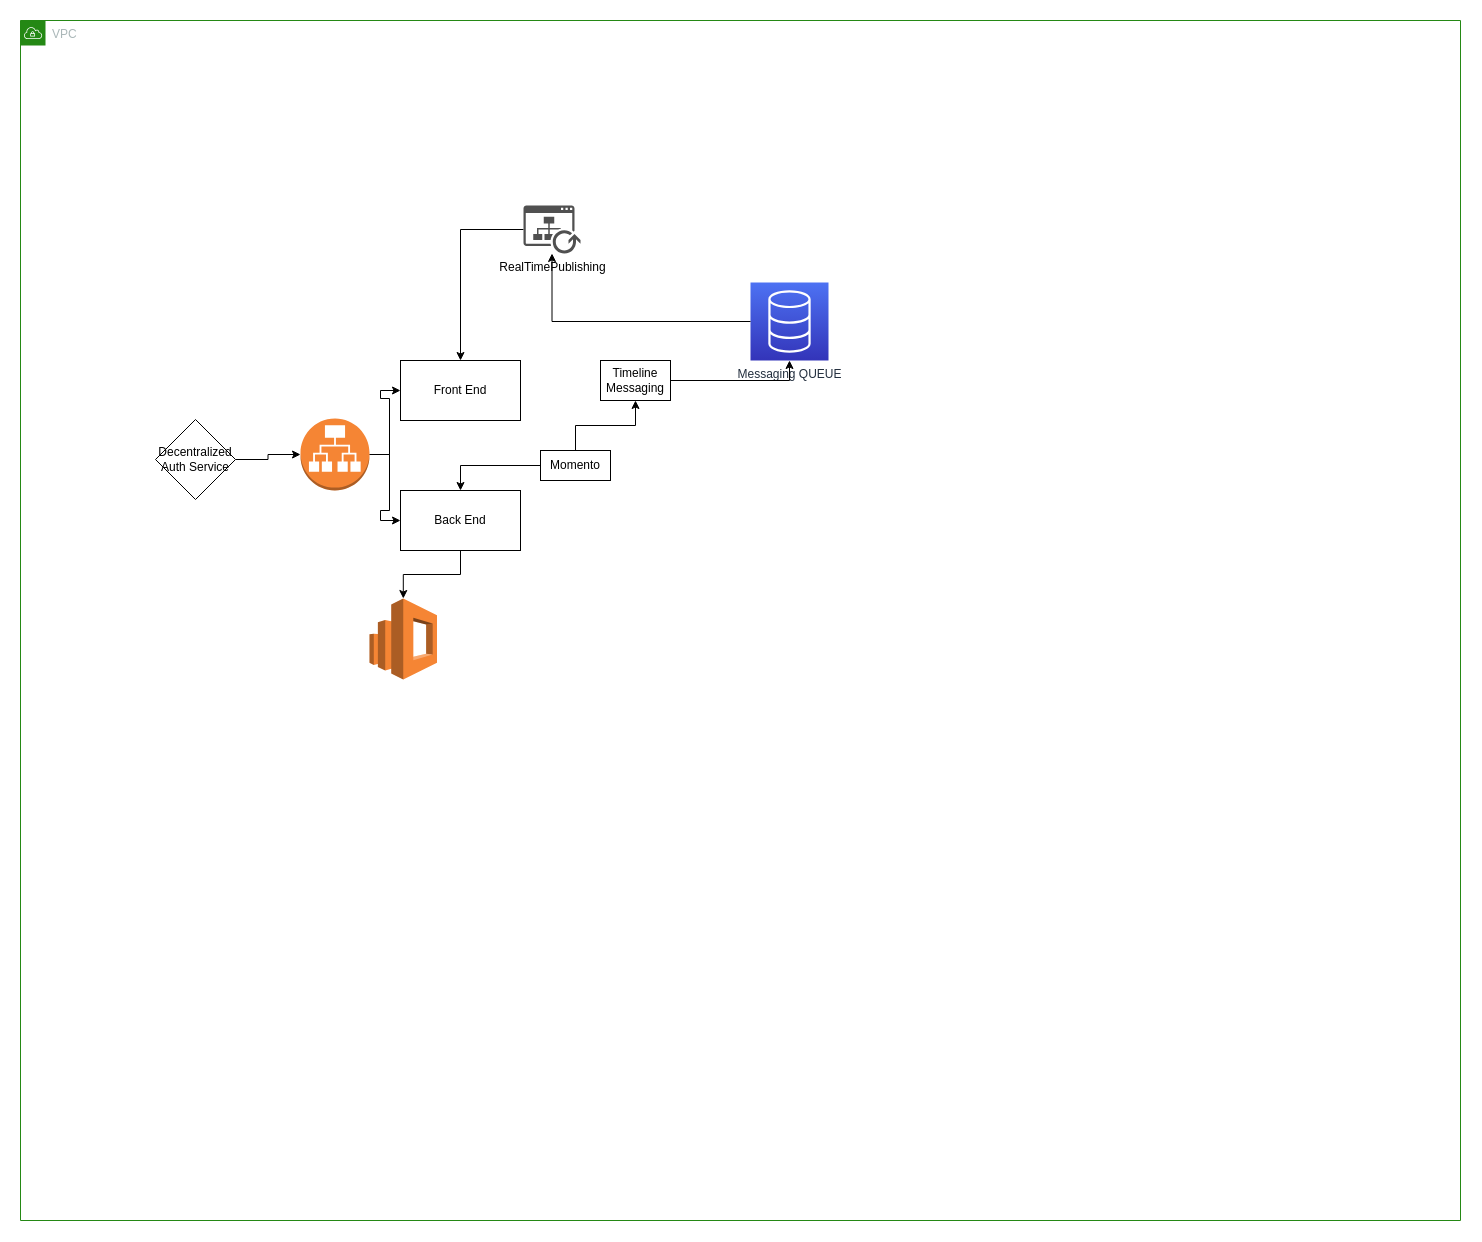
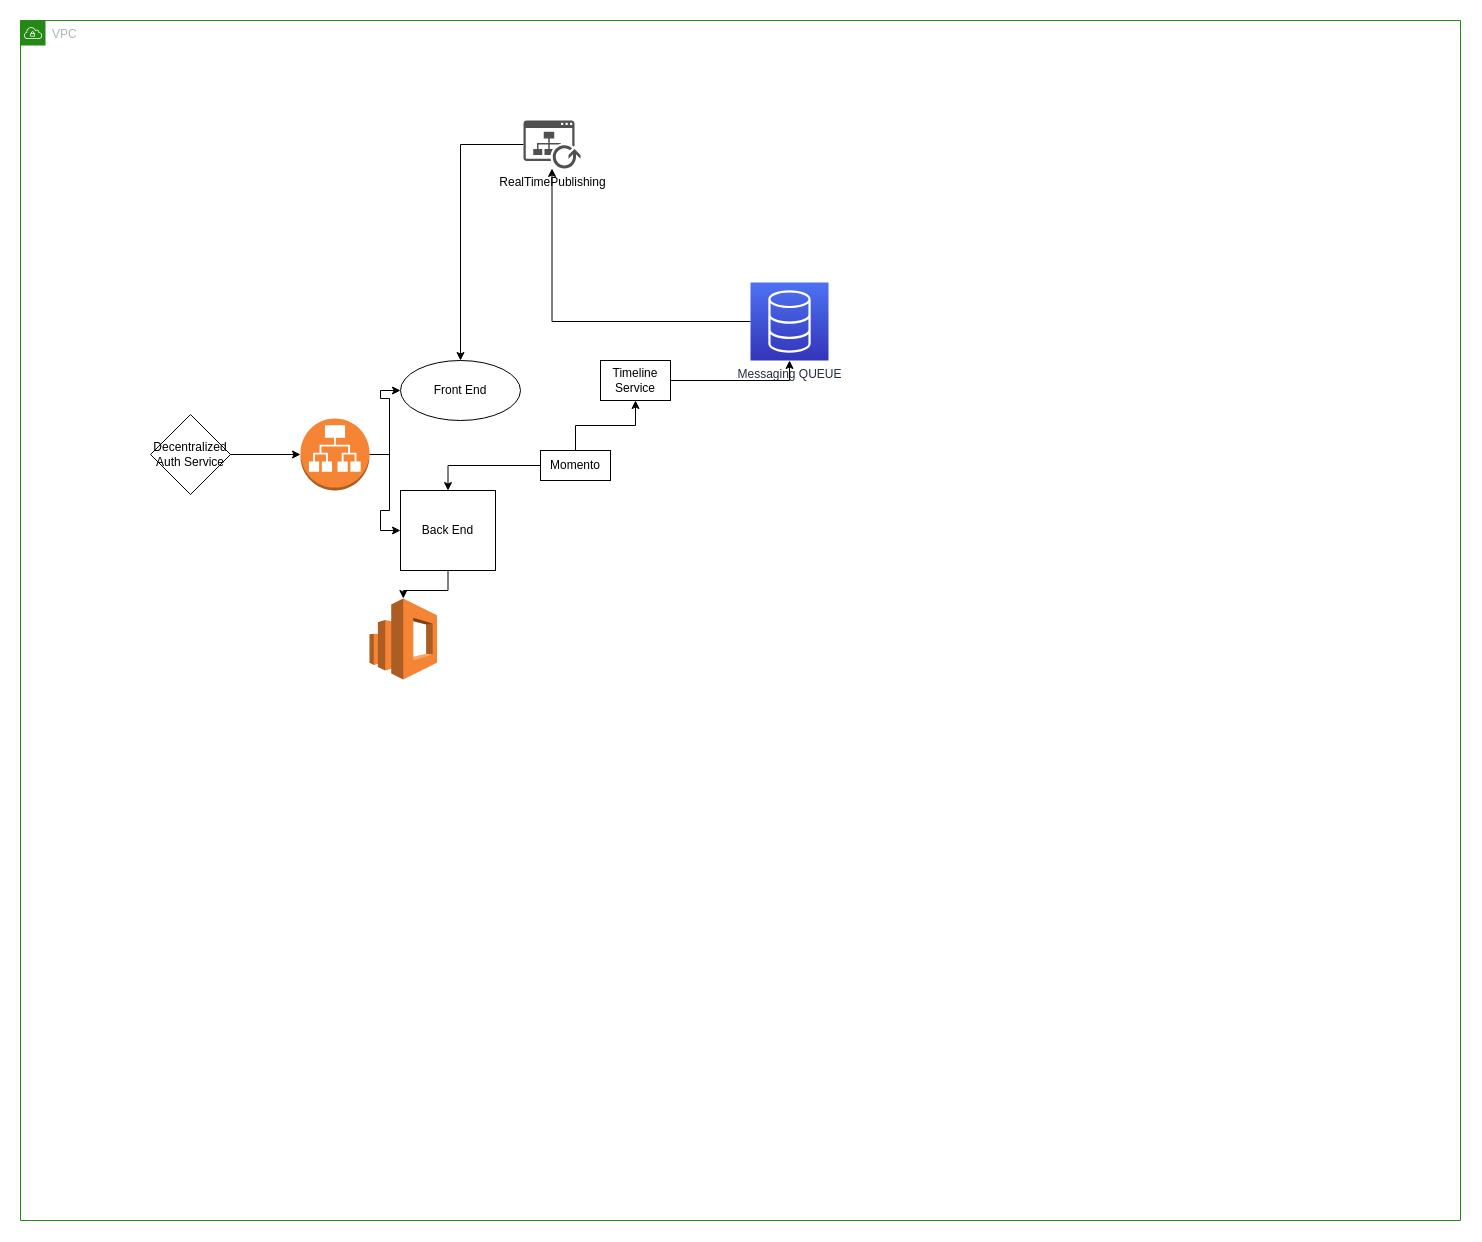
  <mxCell id="0" />
  <mxCell id="1" parent="0" />
  <mxCell id="2" value="VPC" style="points=[[0,0],[0.25,0],[0.5,0],[0.75,0],[1,0],[1,0.25],[1,0.5],[1,0.75],[1,1],[0.75,1],[0.5,1],[0.25,1],[0,1],[0,0.75],[0,0.5],[0,0.25]];outlineConnect=0;gradientColor=none;html=1;whiteSpace=wrap;fontSize=12;fontStyle=0;container=1;pointerEvents=0;collapsible=0;recursiveResize=0;shape=mxgraph.aws4.group;grIcon=mxgraph.aws4.group_vpc;strokeColor=#248814;fillColor=none;verticalAlign=top;align=left;spacingLeft=30;fontColor=#AAB7B8;dashed=0;" vertex="1" parent="1"><mxGeometry y="20" width="1440" height="1200" as="geometry" x="20" /></mxCell>
- <mxCell id="3" value="Front End" style="whiteSpace=wrap;html=1;" parent="2" vertex="1"><mxGeometry x="380" y="340" width="120" height="60" as="geometry" /></mxCell>
- <mxCell id="4" value="Back End" style="whiteSpace=wrap;html=1;" parent="2" vertex="1"><mxGeometry x="380" y="470" width="120" height="60" as="geometry" /></mxCell>
+ <mxCell id="3" value="Front End" style="ellipse;whiteSpace=wrap;html=1;" parent="2" vertex="1"><mxGeometry x="380" y="340" width="120" height="60" as="geometry" /></mxCell>
+ <mxCell id="4" value="Back End" style="whiteSpace=wrap;html=1;" parent="2" vertex="1"><mxGeometry x="380" y="470" width="95" height="80" as="geometry" /></mxCell>
  <mxCell id="5" style="edgeStyle=orthogonalEdgeStyle;rounded=0;orthogonalLoop=1;jettySize=auto;html=1;entryX=0;entryY=0.5;entryDx=0;entryDy=0;" edge="1" parent="2" source="7" target="3"><mxGeometry relative="1" as="geometry" /></mxCell>
  <mxCell id="6" style="edgeStyle=orthogonalEdgeStyle;rounded=0;orthogonalLoop=1;jettySize=auto;html=1;" edge="1" parent="2" source="7" target="4"><mxGeometry relative="1" as="geometry" /></mxCell>
  <mxCell id="7" value="" style="outlineConnect=0;dashed=0;verticalLabelPosition=bottom;verticalAlign=top;align=center;html=1;shape=mxgraph.aws3.application_load_balancer;fillColor=#F58534;gradientColor=none;" vertex="1" parent="2"><mxGeometry x="280" y="398" width="69" height="72" as="geometry" /></mxCell>
  <mxCell id="8" value="Messaging QUEUE" style="sketch=0;points=[[0,0,0],[0.25,0,0],[0.5,0,0],[0.75,0,0],[1,0,0],[0,1,0],[0.25,1,0],[0.5,1,0],[0.75,1,0],[1,1,0],[0,0.25,0],[0,0.5,0],[0,0.75,0],[1,0.25,0],[1,0.5,0],[1,0.75,0]];outlineConnect=0;fontColor=#232F3E;gradientColor=#4D72F3;gradientDirection=north;fillColor=#3334B9;strokeColor=#ffffff;dashed=0;verticalLabelPosition=bottom;verticalAlign=top;align=center;html=1;fontSize=12;fontStyle=0;aspect=fixed;shape=mxgraph.aws4.resourceIcon;resIcon=mxgraph.aws4.database;" vertex="1" parent="2"><mxGeometry x="730" y="262" width="78" height="78" as="geometry" /></mxCell>
  <mxCell id="9" style="edgeStyle=orthogonalEdgeStyle;rounded=0;orthogonalLoop=1;jettySize=auto;html=1;" edge="1" parent="2" source="10" target="3"><mxGeometry relative="1" as="geometry" /></mxCell>
- <mxCell id="10" value="RealTimePublishing" style="sketch=0;pointerEvents=1;shadow=0;dashed=0;html=1;strokeColor=none;fillColor=#505050;labelPosition=center;verticalLabelPosition=bottom;verticalAlign=top;outlineConnect=0;align=center;shape=mxgraph.office.sites.publish;" vertex="1" parent="2"><mxGeometry x="503" y="185" width="57" height="48" as="geometry" /></mxCell>
+ <mxCell id="10" value="RealTimePublishing" style="sketch=0;pointerEvents=1;shadow=0;dashed=0;html=1;strokeColor=none;fillColor=#505050;labelPosition=center;verticalLabelPosition=bottom;verticalAlign=top;outlineConnect=0;align=center;shape=mxgraph.office.sites.publish;" vertex="1" parent="2"><mxGeometry x="503" y="100" width="57" height="48" as="geometry" /></mxCell>
  <mxCell id="11" style="edgeStyle=orthogonalEdgeStyle;rounded=0;orthogonalLoop=1;jettySize=auto;html=1;" edge="1" parent="2" source="8" target="10"><mxGeometry relative="1" as="geometry" /></mxCell>
  <mxCell id="12" value="" style="outlineConnect=0;dashed=0;verticalLabelPosition=bottom;verticalAlign=top;align=center;html=1;shape=mxgraph.aws3.elasticsearch_service;fillColor=#F58534;gradientColor=none;" vertex="1" parent="2"><mxGeometry x="349" y="578" width="67.5" height="81" as="geometry" /></mxCell>
  <mxCell id="13" style="edgeStyle=orthogonalEdgeStyle;rounded=0;orthogonalLoop=1;jettySize=auto;html=1;" edge="1" parent="2" source="4" target="12"><mxGeometry relative="1" as="geometry" /></mxCell>
  <mxCell id="14" style="edgeStyle=orthogonalEdgeStyle;rounded=0;orthogonalLoop=1;jettySize=auto;html=1;" edge="1" parent="2" source="15" target="7"><mxGeometry relative="1" as="geometry" /></mxCell>
- <mxCell id="15" value="Decentralized Auth Service" style="rhombus;whiteSpace=wrap;html=1;" vertex="1" parent="2"><mxGeometry x="135" y="399" width="80" height="80" as="geometry" /></mxCell>
+ <mxCell id="15" value="Decentralized Auth Service" style="rhombus;whiteSpace=wrap;html=1;" vertex="1" parent="2"><mxGeometry x="130" y="394" width="80" height="80" as="geometry" /></mxCell>
  <mxCell id="16" style="edgeStyle=orthogonalEdgeStyle;rounded=0;orthogonalLoop=1;jettySize=auto;html=1;entryX=0.5;entryY=1;entryDx=0;entryDy=0;entryPerimeter=0;" edge="1" parent="2" source="17" target="8"><mxGeometry relative="1" as="geometry" /></mxCell>
- <mxCell id="17" value="Timeline Messaging" style="whiteSpace=wrap;html=1;" vertex="1" parent="2"><mxGeometry x="580" y="340" width="70" height="40" as="geometry" /></mxCell>
+ <mxCell id="17" value="Timeline Service" style="whiteSpace=wrap;html=1;" vertex="1" parent="2"><mxGeometry x="580" y="340" width="70" height="40" as="geometry" /></mxCell>
  <mxCell id="18" style="edgeStyle=orthogonalEdgeStyle;rounded=0;orthogonalLoop=1;jettySize=auto;html=1;" edge="1" parent="2" source="20" target="4"><mxGeometry relative="1" as="geometry" /></mxCell>
  <mxCell id="19" style="edgeStyle=orthogonalEdgeStyle;rounded=0;orthogonalLoop=1;jettySize=auto;html=1;" edge="1" parent="2" source="20" target="17"><mxGeometry relative="1" as="geometry" /></mxCell>
  <mxCell id="20" value="Momento" style="whiteSpace=wrap;html=1;" vertex="1" parent="2"><mxGeometry x="520" y="430" width="70" height="30" as="geometry" /></mxCell>
